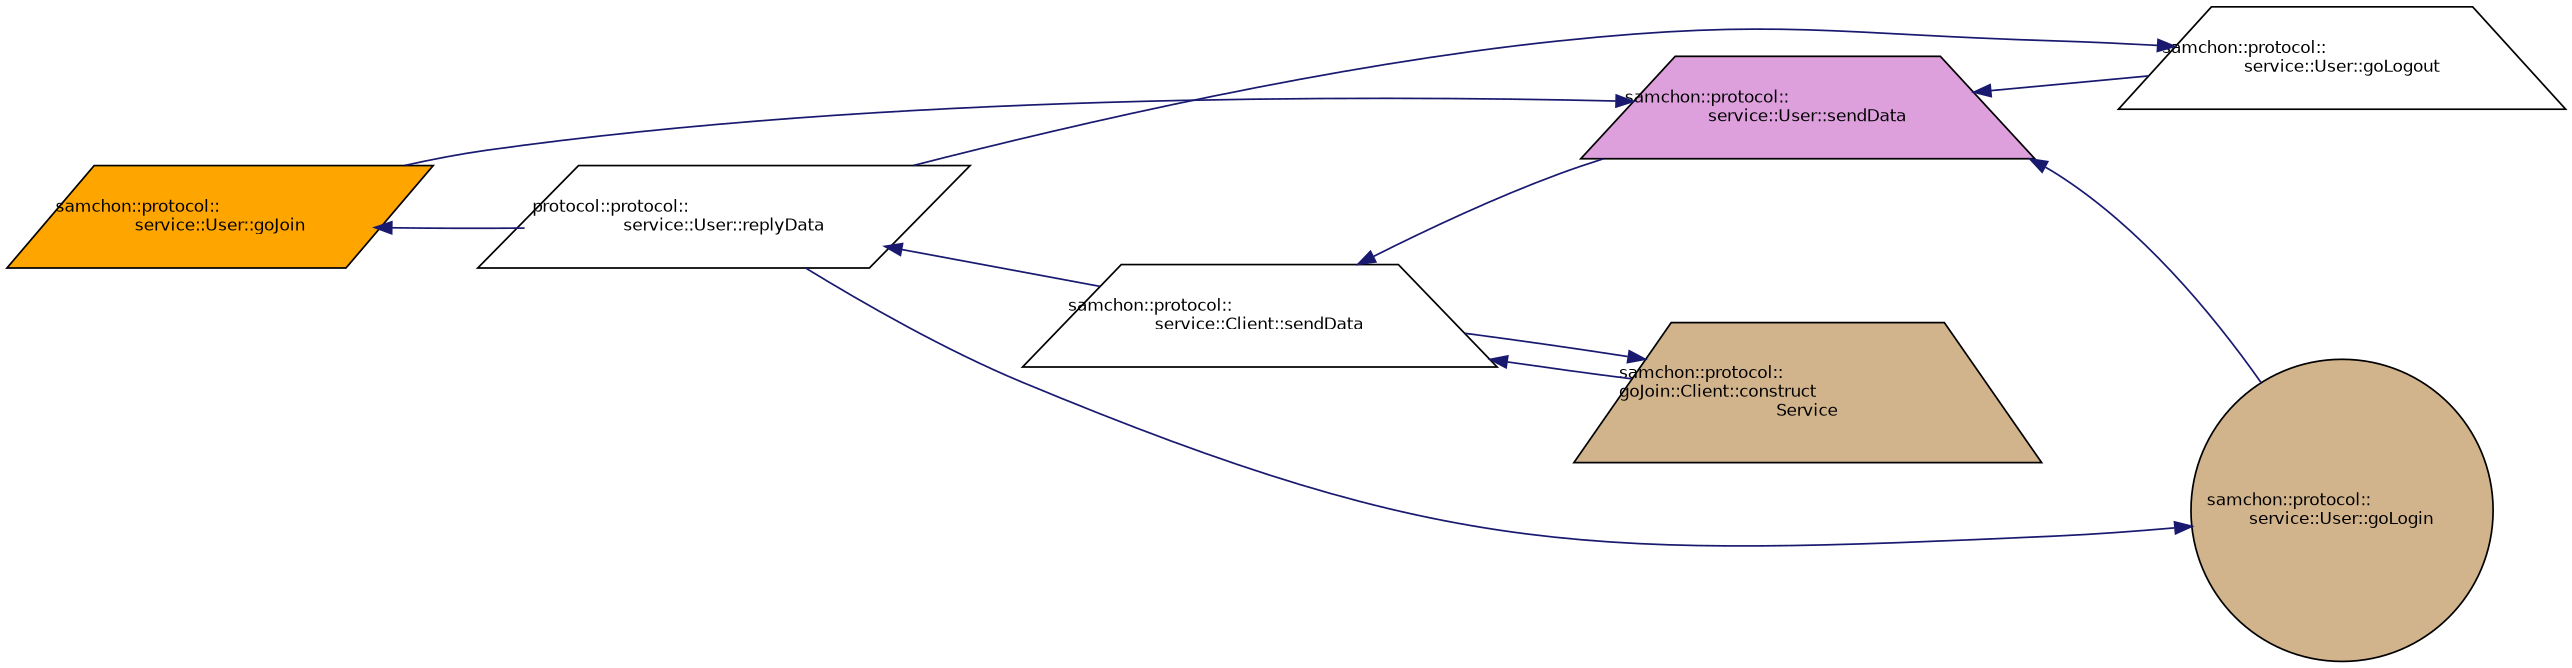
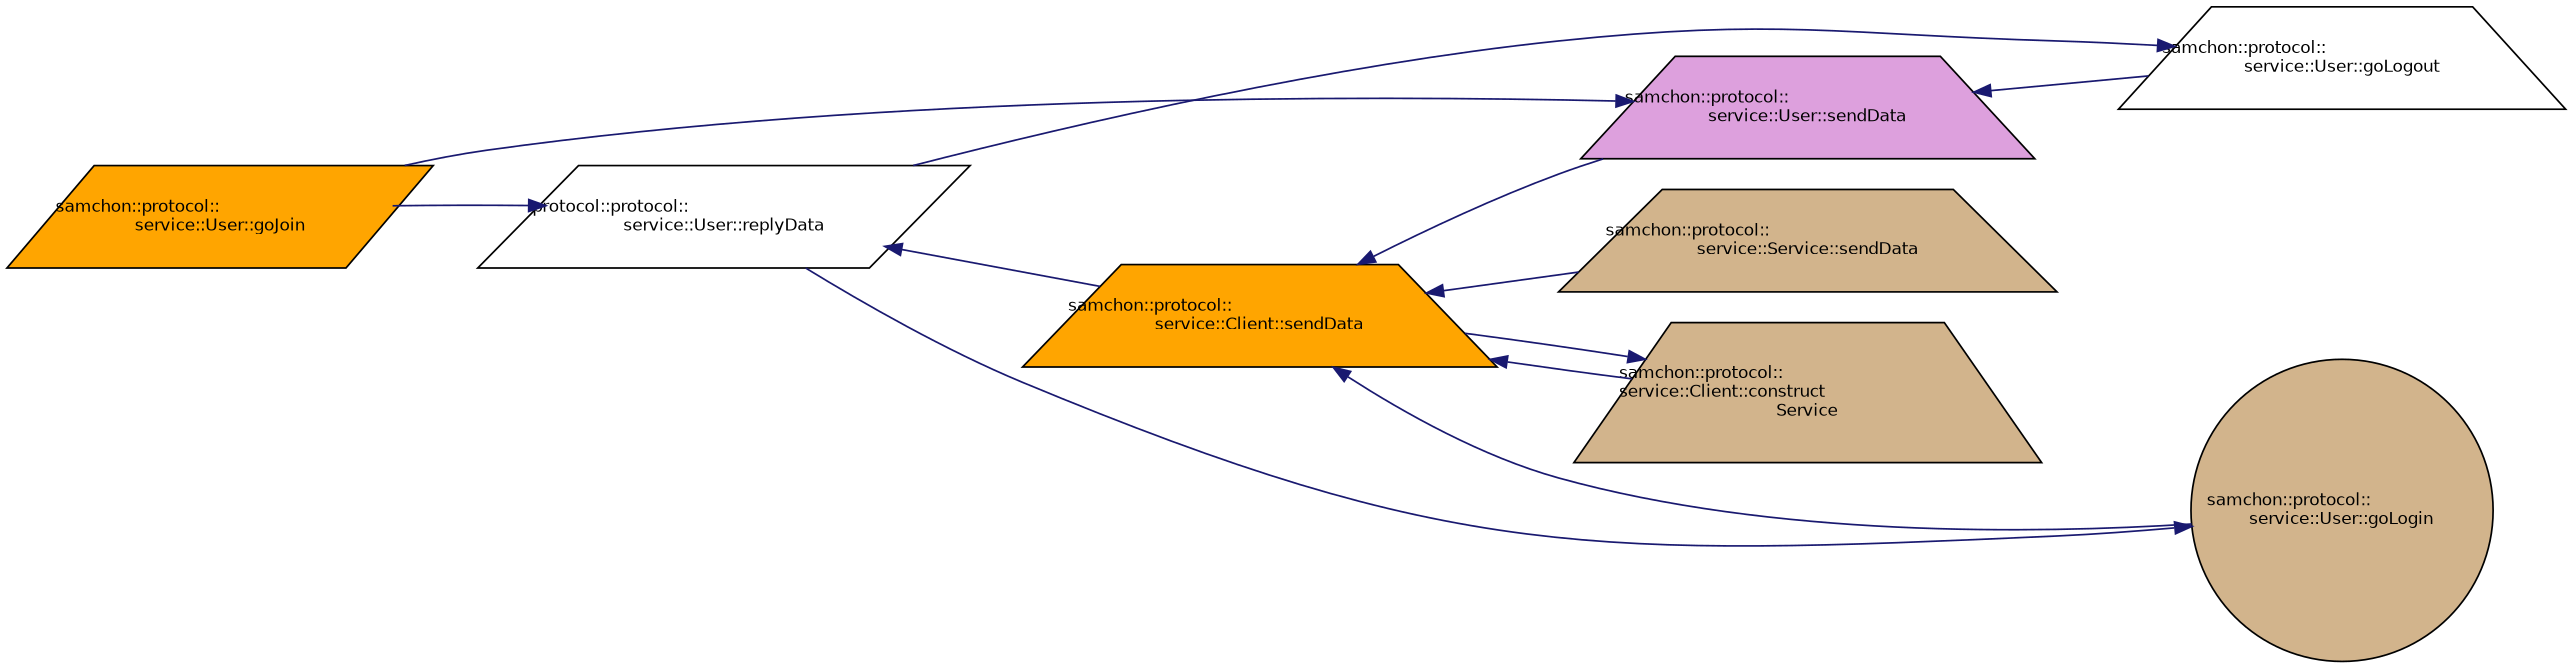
  digraph {
    rankdir=LR
    node [color=black fillcolor=tan fontname=Helvetica fontsize=10 shape=trapezium style=filled]
    edge [color=midnightblue dir=back fontname=Helvetica fontsize=10 labelfontname=Helvetica labelfontsize=10 style=solid]
    n1 [fillcolor=orange fontcolor=black height=0.2 label="samchon::protocol::\lservice::User::goJoin" shape=parallelogram width=0.4]
    n2 [fillcolor=white height=0.2 label="protocol::protocol::\lservice::User::replyData" shape=parallelogram width=0.4]
-   n3 [fillcolor=white height=0.2 label="samchon::protocol::\lservice::Client::sendData" width=0.4]
-   n4 [height=0.2 label="samchon::protocol::\lgoJoin::Client::construct\lService" width=0.4]
+   n3 [fillcolor=orange height=0.2 label="samchon::protocol::\lservice::Client::sendData" width=0.4]
+   n4 [height=0.2 label="samchon::protocol::\lservice::Client::construct\lService" width=0.4]
+   n5 [height=0.2 label="samchon::protocol::\lservice::Service::sendData" width=0.4]
    n6 [fillcolor=plum height=0.2 label="samchon::protocol::\lservice::User::sendData" width=0.4]
    n7 [height=0.2 label="samchon::protocol::\lservice::User::goLogin" shape=circle width=0.4]
    n8 [fillcolor=white height=0.2 label="samchon::protocol::\lservice::User::goLogout" width=0.4]
-   n1 -> n2
+   n2 -> n1
    n2 -> n3
    n3 -> n4
+   n3 -> n5
    n3 -> n6
    n4 -> n3
    n6 -> n1
-   n6 -> n7
+   n3 -> n7
    n6 -> n8
    n7 -> n2
    n8 -> n2
  }
